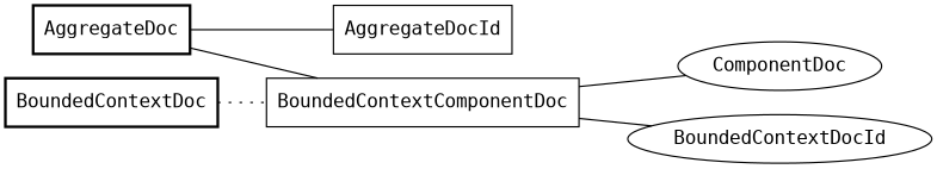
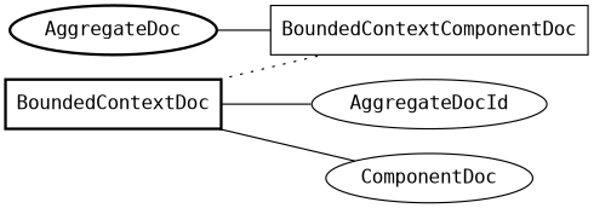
  graph {
    fontname="DejaVu Sans Mono"
    rankdir=LR
    splines=spline
    node [fontname="DejaVu Sans Mono" shape=box]
    edge [fontname="DejaVu Sans Mono" style=solid]
-   AggregateDoc [style=bold]
-   AggregateDocId
+   AggregateDoc [shape=ellipse style=bold]
+   AggregateDocId [shape=ellipse]
    BoundedContextComponentDoc
    ComponentDoc [shape=ellipse]
-   BoundedContextDocId [shape=ellipse]
    BoundedContextDoc [style=bold]
-   AggregateDoc -- AggregateDocId
+   BoundedContextDoc -- AggregateDocId
    AggregateDoc -- BoundedContextComponentDoc
-   BoundedContextComponentDoc -- ComponentDoc
-   BoundedContextComponentDoc -- BoundedContextDocId
+   BoundedContextDoc -- ComponentDoc
    BoundedContextDoc -- BoundedContextComponentDoc [style=dotted]
  }
